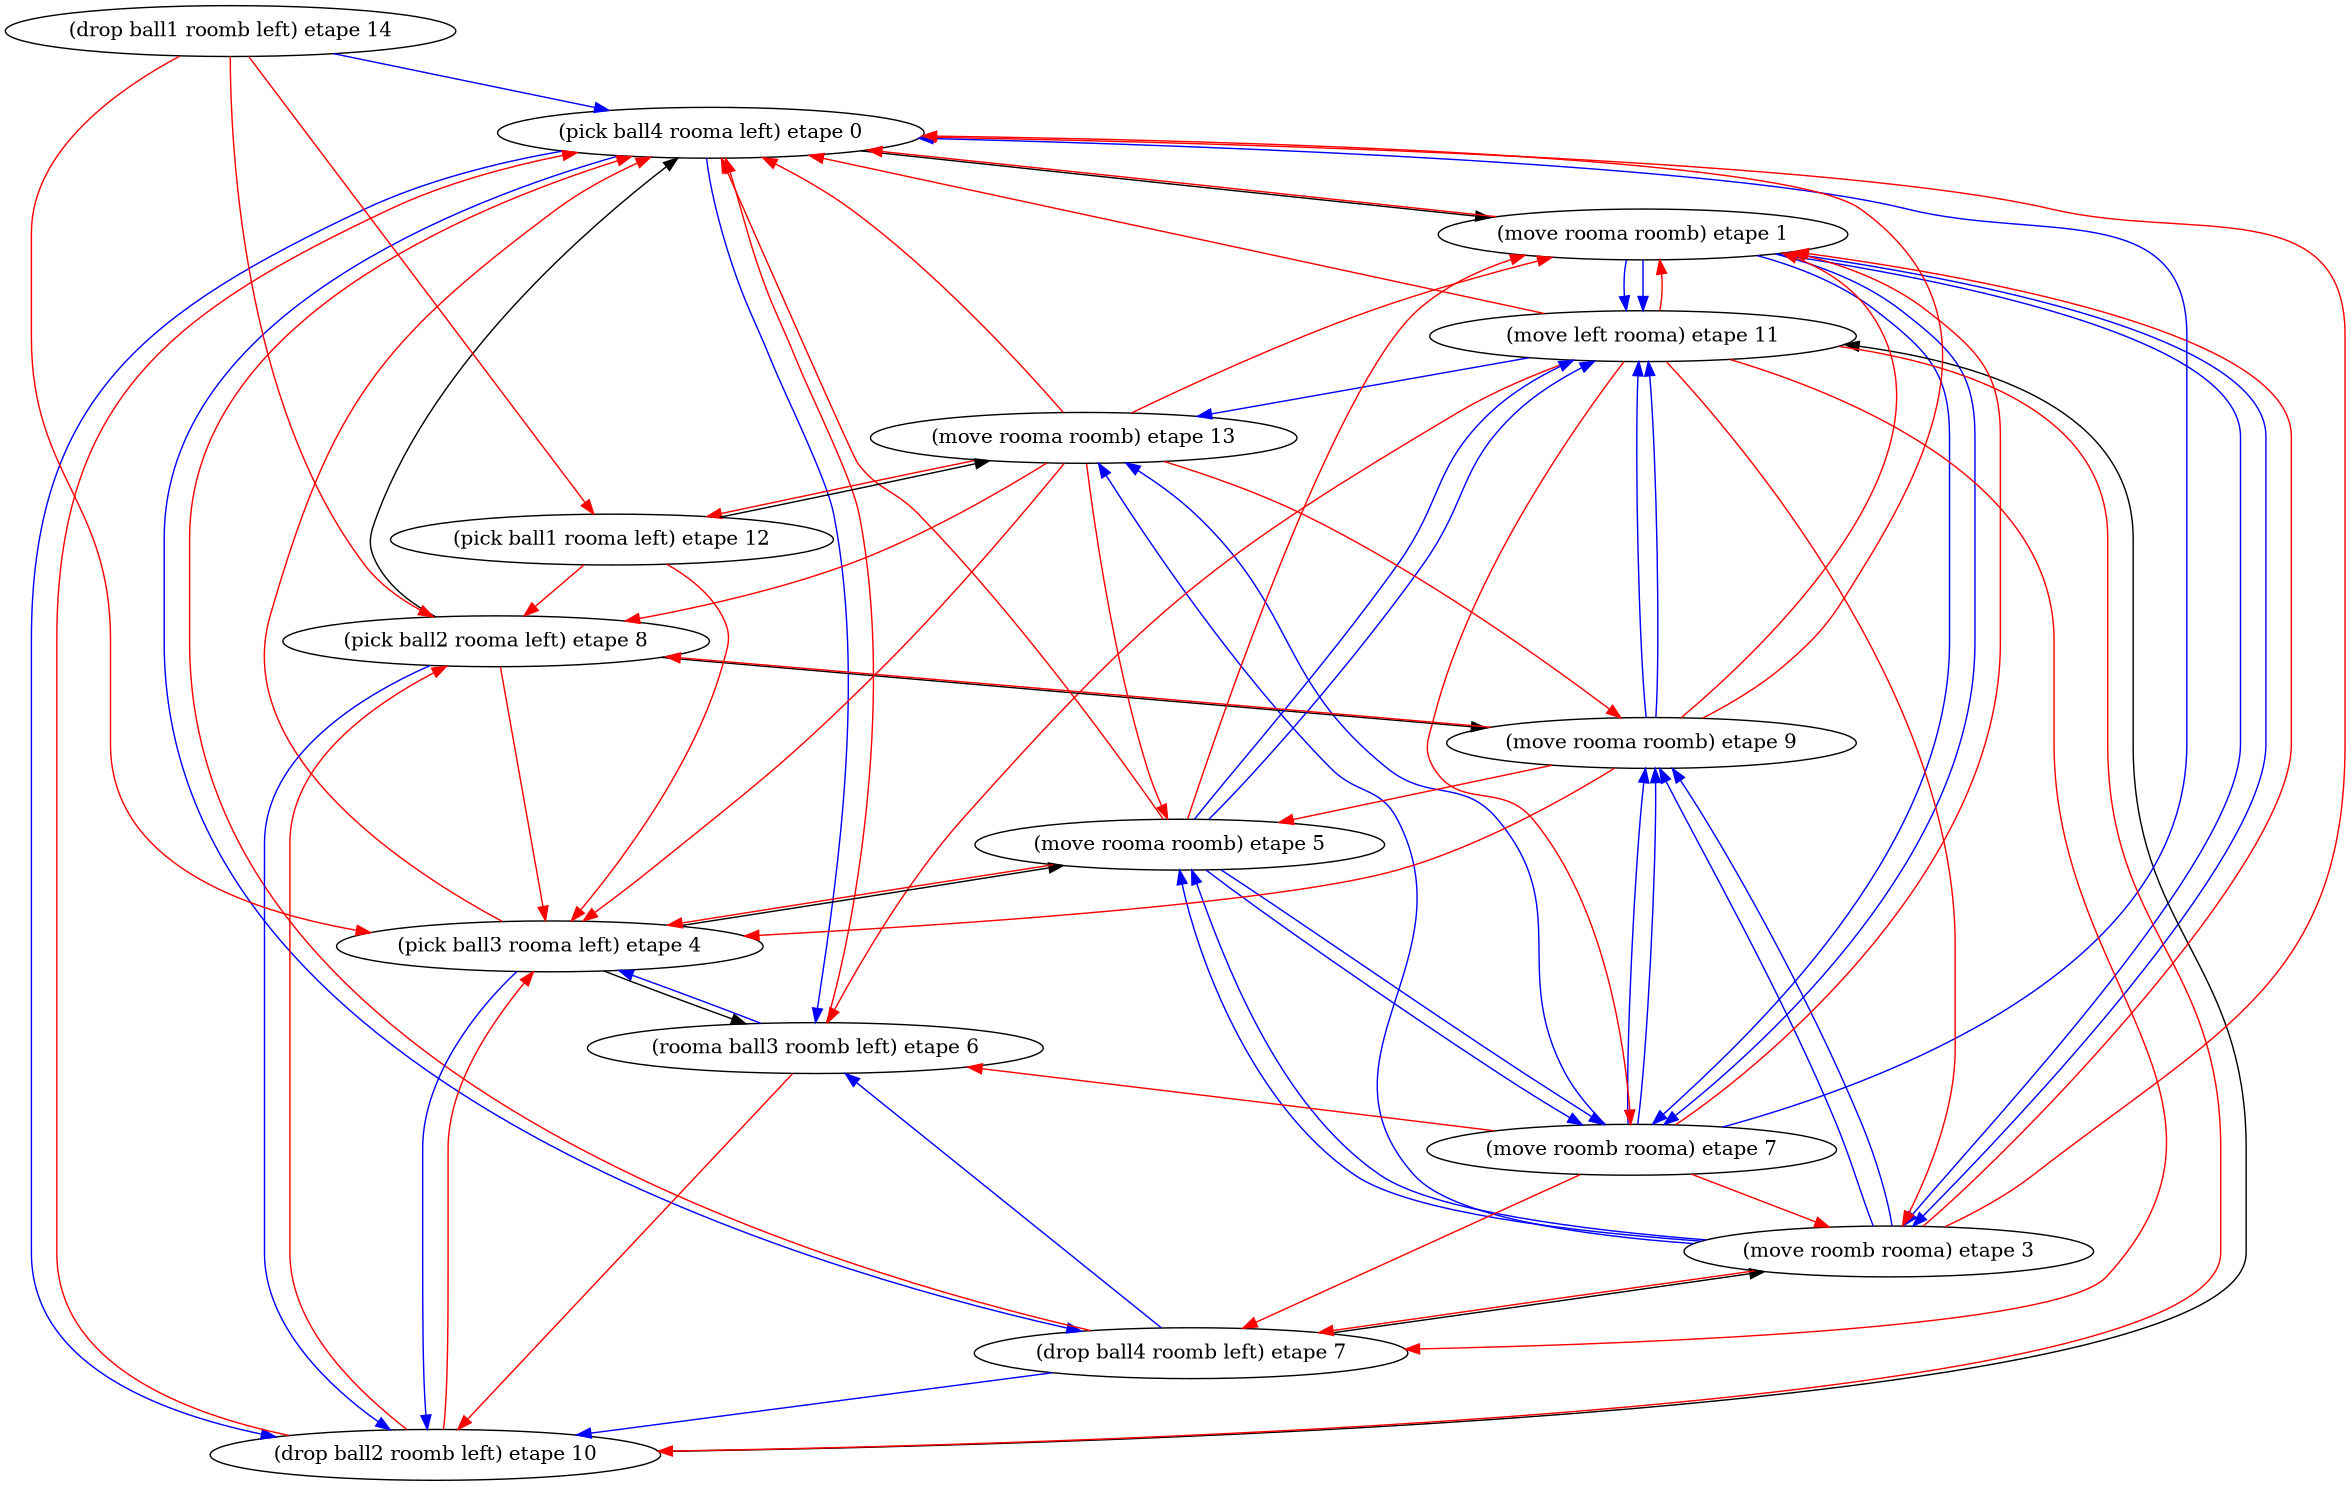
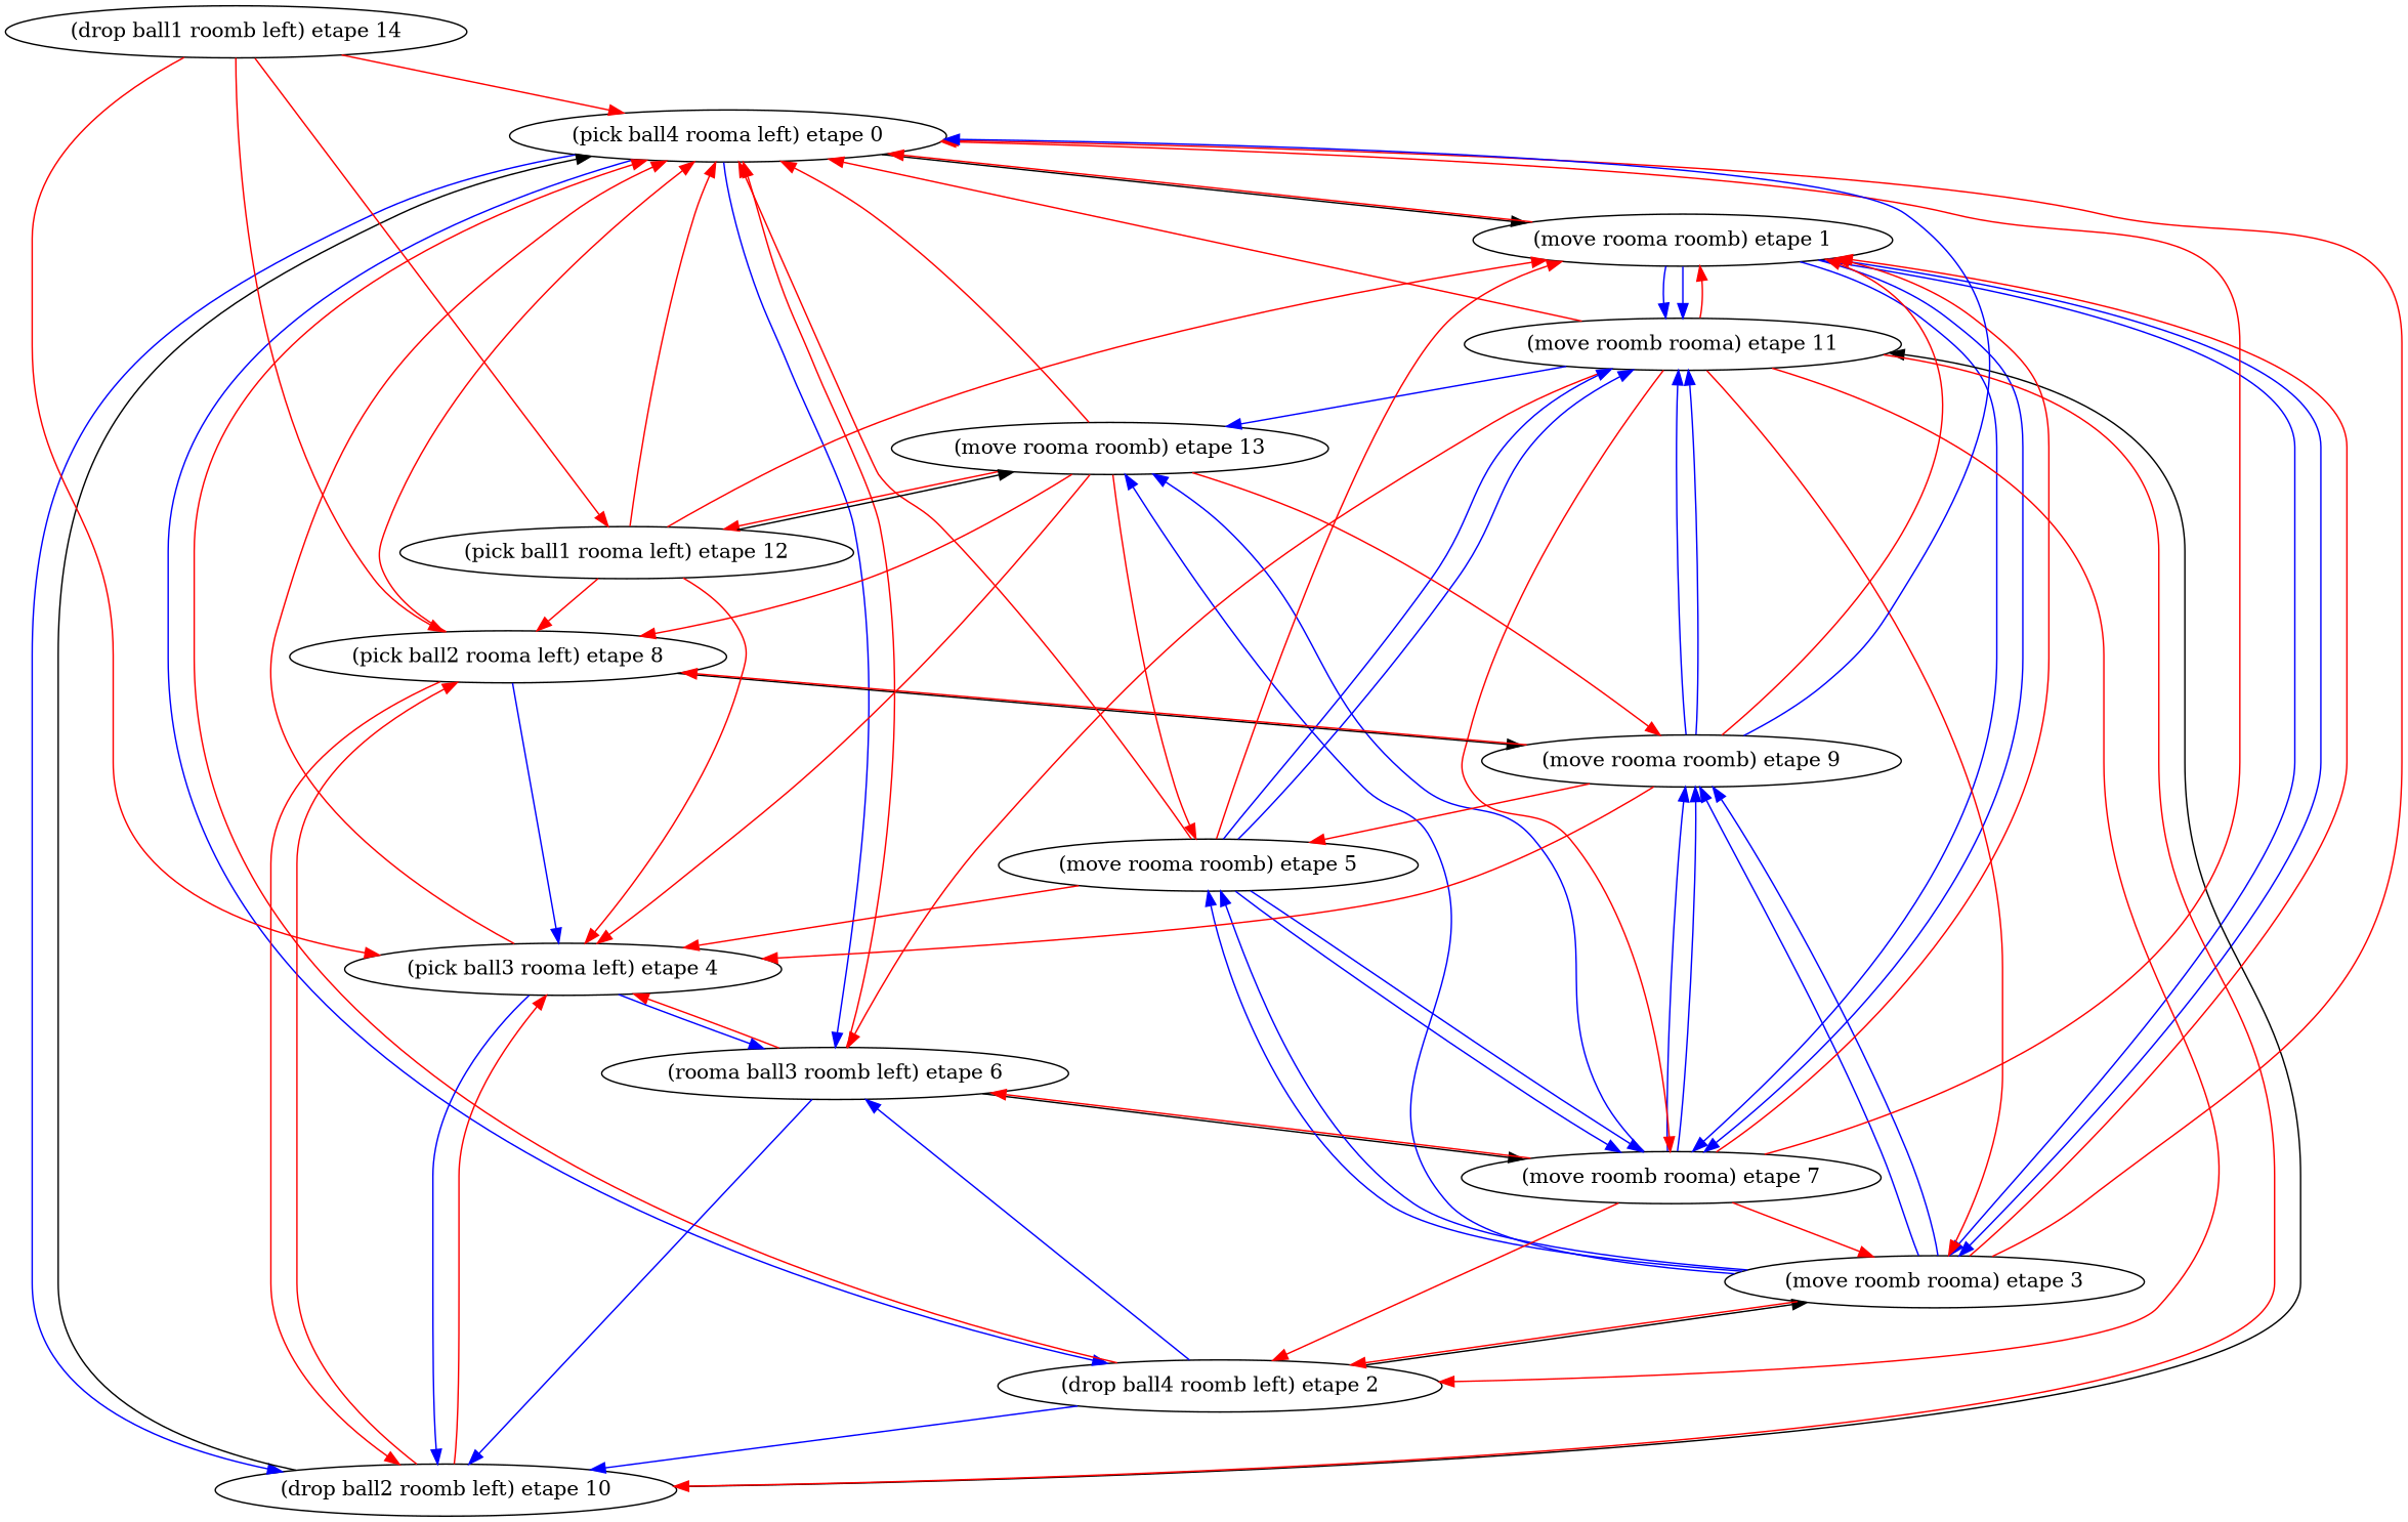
  digraph {
    edge [color=red]
    "(pick ball4 rooma left) etape 0"
    "(move rooma roomb) etape 1"
-   "(drop ball4 roomb left) etape 2" [label="(drop ball4 roomb left) etape 7"]
+   "(drop ball4 roomb left) etape 2"
    n4 [label="(rooma ball3 roomb left) etape 6"]
    "(drop ball2 roomb left) etape 10"
    "(move roomb rooma) etape 3"
    "(move roomb rooma) etape 7"
-   "(move roomb rooma) etape 11" [label="(move left rooma) etape 11"]
+   "(move roomb rooma) etape 11"
    "(pick ball3 rooma left) etape 4"
    "(pick ball2 rooma left) etape 8"
    "(move rooma roomb) etape 5"
    "(move rooma roomb) etape 9"
    "(move rooma roomb) etape 13"
    "(pick ball1 rooma left) etape 12"
    "(drop ball1 roomb left) etape 14"
    "(pick ball4 rooma left) etape 0" -> "(move rooma roomb) etape 1" [color=""]
    "(pick ball4 rooma left) etape 0" -> "(drop ball4 roomb left) etape 2" [color=blue]
    "(pick ball4 rooma left) etape 0" -> n4 [color=blue]
    "(pick ball4 rooma left) etape 0" -> "(drop ball2 roomb left) etape 10" [color=blue]
    "(move rooma roomb) etape 1" -> "(pick ball4 rooma left) etape 0"
    "(move rooma roomb) etape 1" -> "(move roomb rooma) etape 3" [color=blue]
    "(move rooma roomb) etape 1" -> "(move roomb rooma) etape 3" [color=blue]
    "(move rooma roomb) etape 1" -> "(move roomb rooma) etape 7" [color=blue]
    "(move rooma roomb) etape 1" -> "(move roomb rooma) etape 7" [color=blue]
    "(move rooma roomb) etape 1" -> "(move roomb rooma) etape 11" [color=blue]
    "(move rooma roomb) etape 1" -> "(move roomb rooma) etape 11" [color=blue]
    "(drop ball4 roomb left) etape 2" -> "(pick ball4 rooma left) etape 0"
    "(drop ball4 roomb left) etape 2" -> n4 [color=blue]
    "(drop ball4 roomb left) etape 2" -> "(drop ball2 roomb left) etape 10" [color=blue]
    "(drop ball4 roomb left) etape 2" -> "(move roomb rooma) etape 3" [color=""]
    n4 -> "(pick ball4 rooma left) etape 0"
-   n4 -> "(drop ball2 roomb left) etape 10"
-   n4 -> "(pick ball3 rooma left) etape 4" [color=blue]
-   "(drop ball2 roomb left) etape 10" -> "(pick ball4 rooma left) etape 0"
+   n4 -> "(drop ball2 roomb left) etape 10" [color=blue]
+   n4 -> "(move roomb rooma) etape 7" [color=""]
+   n4 -> "(pick ball3 rooma left) etape 4"
+   "(drop ball2 roomb left) etape 10" -> "(pick ball4 rooma left) etape 0" [color=black]
    "(drop ball2 roomb left) etape 10" -> "(move roomb rooma) etape 11" [color=""]
    "(drop ball2 roomb left) etape 10" -> "(pick ball3 rooma left) etape 4"
    "(drop ball2 roomb left) etape 10" -> "(pick ball2 rooma left) etape 8"
    "(move roomb rooma) etape 3" -> "(pick ball4 rooma left) etape 0"
    "(move roomb rooma) etape 3" -> "(move rooma roomb) etape 1"
    "(move roomb rooma) etape 3" -> "(drop ball4 roomb left) etape 2"
    "(move roomb rooma) etape 3" -> "(move rooma roomb) etape 5" [color=blue]
    "(move roomb rooma) etape 3" -> "(move rooma roomb) etape 5" [color=blue]
    "(move roomb rooma) etape 3" -> "(move rooma roomb) etape 9" [color=blue]
    "(move roomb rooma) etape 3" -> "(move rooma roomb) etape 9" [color=blue]
    "(move roomb rooma) etape 3" -> "(move rooma roomb) etape 13" [color=blue]
-   "(move roomb rooma) etape 7" -> "(pick ball4 rooma left) etape 0" [color=blue]
+   "(move roomb rooma) etape 7" -> "(pick ball4 rooma left) etape 0"
    "(move roomb rooma) etape 7" -> "(move rooma roomb) etape 1"
    "(move roomb rooma) etape 7" -> "(drop ball4 roomb left) etape 2"
    "(move roomb rooma) etape 7" -> n4
    "(move roomb rooma) etape 7" -> "(move roomb rooma) etape 3"
    "(move roomb rooma) etape 7" -> "(move rooma roomb) etape 9" [color=blue]
    "(move roomb rooma) etape 7" -> "(move rooma roomb) etape 9" [color=blue]
    "(move roomb rooma) etape 7" -> "(move rooma roomb) etape 13" [color=blue]
    "(move roomb rooma) etape 11" -> "(pick ball4 rooma left) etape 0"
    "(move roomb rooma) etape 11" -> "(move rooma roomb) etape 1"
    "(move roomb rooma) etape 11" -> "(drop ball4 roomb left) etape 2"
    "(move roomb rooma) etape 11" -> n4
    "(move roomb rooma) etape 11" -> "(drop ball2 roomb left) etape 10"
    "(move roomb rooma) etape 11" -> "(move roomb rooma) etape 3"
    "(move roomb rooma) etape 11" -> "(move roomb rooma) etape 7"
    "(move roomb rooma) etape 11" -> "(move rooma roomb) etape 13" [color=blue]
    "(pick ball3 rooma left) etape 4" -> "(pick ball4 rooma left) etape 0"
-   "(pick ball3 rooma left) etape 4" -> n4 [color=black]
+   "(pick ball3 rooma left) etape 4" -> n4 [color=blue]
    "(pick ball3 rooma left) etape 4" -> "(drop ball2 roomb left) etape 10" [color=blue]
-   "(pick ball3 rooma left) etape 4" -> "(move rooma roomb) etape 5" [color=""]
-   "(pick ball2 rooma left) etape 8" -> "(pick ball4 rooma left) etape 0" [color=black]
-   "(pick ball2 rooma left) etape 8" -> "(drop ball2 roomb left) etape 10" [color=blue]
-   "(pick ball2 rooma left) etape 8" -> "(pick ball3 rooma left) etape 4"
+   "(pick ball2 rooma left) etape 8" -> "(pick ball4 rooma left) etape 0"
+   "(pick ball2 rooma left) etape 8" -> "(drop ball2 roomb left) etape 10"
+   "(pick ball2 rooma left) etape 8" -> "(pick ball3 rooma left) etape 4" [color=blue]
    "(pick ball2 rooma left) etape 8" -> "(move rooma roomb) etape 9" [color=""]
    "(move rooma roomb) etape 5" -> "(pick ball4 rooma left) etape 0"
    "(move rooma roomb) etape 5" -> "(move rooma roomb) etape 1"
    "(move rooma roomb) etape 5" -> "(move roomb rooma) etape 7" [color=blue]
    "(move rooma roomb) etape 5" -> "(move roomb rooma) etape 7" [color=blue]
    "(move rooma roomb) etape 5" -> "(move roomb rooma) etape 11" [color=blue]
    "(move rooma roomb) etape 5" -> "(move roomb rooma) etape 11" [color=blue]
    "(move rooma roomb) etape 5" -> "(pick ball3 rooma left) etape 4"
-   "(move rooma roomb) etape 9" -> "(pick ball4 rooma left) etape 0"
+   "(move rooma roomb) etape 9" -> "(pick ball4 rooma left) etape 0" [color=blue]
    "(move rooma roomb) etape 9" -> "(move rooma roomb) etape 1"
    "(move rooma roomb) etape 9" -> "(move roomb rooma) etape 11" [color=blue]
    "(move rooma roomb) etape 9" -> "(move roomb rooma) etape 11" [color=blue]
    "(move rooma roomb) etape 9" -> "(pick ball3 rooma left) etape 4"
    "(move rooma roomb) etape 9" -> "(pick ball2 rooma left) etape 8"
    "(move rooma roomb) etape 9" -> "(move rooma roomb) etape 5"
    "(move rooma roomb) etape 13" -> "(pick ball4 rooma left) etape 0"
-   "(move rooma roomb) etape 13" -> "(move rooma roomb) etape 1"
+   "(pick ball1 rooma left) etape 12" -> "(move rooma roomb) etape 1"
    "(move rooma roomb) etape 13" -> "(pick ball3 rooma left) etape 4"
    "(move rooma roomb) etape 13" -> "(pick ball2 rooma left) etape 8"
    "(move rooma roomb) etape 13" -> "(move rooma roomb) etape 5"
    "(move rooma roomb) etape 13" -> "(move rooma roomb) etape 9"
    "(move rooma roomb) etape 13" -> "(pick ball1 rooma left) etape 12"
+   "(pick ball1 rooma left) etape 12" -> "(pick ball4 rooma left) etape 0"
    "(pick ball1 rooma left) etape 12" -> "(pick ball3 rooma left) etape 4"
    "(pick ball1 rooma left) etape 12" -> "(pick ball2 rooma left) etape 8"
    "(pick ball1 rooma left) etape 12" -> "(move rooma roomb) etape 13" [color=""]
-   "(drop ball1 roomb left) etape 14" -> "(pick ball4 rooma left) etape 0" [color=blue]
+   "(drop ball1 roomb left) etape 14" -> "(pick ball4 rooma left) etape 0"
    "(drop ball1 roomb left) etape 14" -> "(pick ball3 rooma left) etape 4"
    "(drop ball1 roomb left) etape 14" -> "(pick ball2 rooma left) etape 8"
    "(drop ball1 roomb left) etape 14" -> "(pick ball1 rooma left) etape 12"
  }
